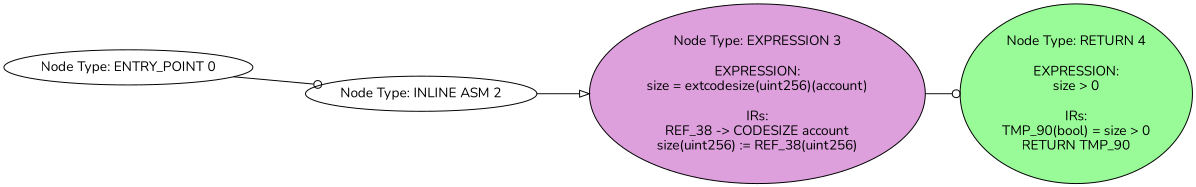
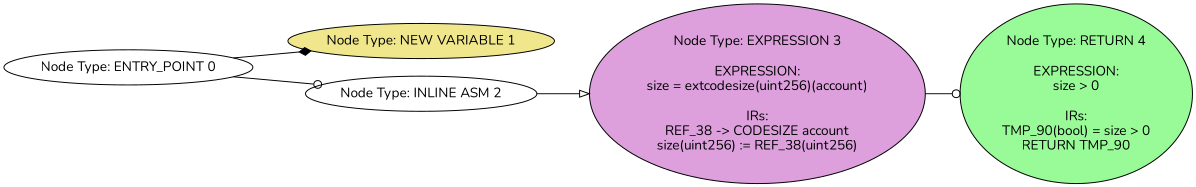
  digraph {
    fontname=Nunito
    rankdir=LR
    node [fillcolor=white fontname=Nunito style=filled]
    edge [arrowhead=odot fontname=Nunito]
    n1 [label="Node Type: ENTRY_POINT 0\n"]
+   n2 [fillcolor=khaki label="Node Type: NEW VARIABLE 1\n"]
    n3 [label="Node Type: INLINE ASM 2\n"]
    n4 [fillcolor=plum label="Node Type: EXPRESSION 3\n\nEXPRESSION:\nsize = extcodesize(uint256)(account)\n\nIRs:\nREF_38 -> CODESIZE account\nsize(uint256) := REF_38(uint256)"]
    n5 [fillcolor=palegreen label="Node Type: RETURN 4\n\nEXPRESSION:\nsize > 0\n\nIRs:\nTMP_90(bool) = size > 0\nRETURN TMP_90"]
+   n1 -> n2 [arrowhead=diamond]
    n1 -> n3
    n3 -> n4 [arrowhead=onormal]
    n4 -> n5
  }
